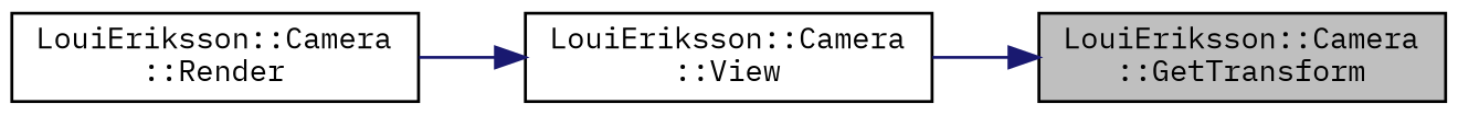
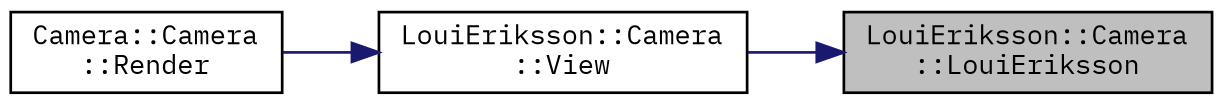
  digraph {
    fontname="IBM Plex Mono"
    rankdir=RL
    node [color=black fillcolor=white fontname="IBM Plex Mono" fontsize=10 shape=record style=filled]
    edge [color=midnightblue dir=back fontname="IBM Plex Mono" fontsize=10 labelfontname=Helvetica labelfontsize=10 style=solid]
-   n1 [fillcolor=grey75 fontcolor=black height=0.2 label="LouiEriksson::Camera\l::GetTransform" width=0.4]
+   n1 [fillcolor=grey75 fontcolor=black height=0.2 label="LouiEriksson::Camera\l::LouiEriksson" width=0.4]
    n2 [height=0.2 label="LouiEriksson::Camera\l::View" width=0.4]
-   n3 [height=0.2 label="LouiEriksson::Camera\l::Render" width=0.4]
+   n3 [height=0.2 label="Camera::Camera\l::Render" width=0.4]
    n1 -> n2
    n2 -> n3
  }
